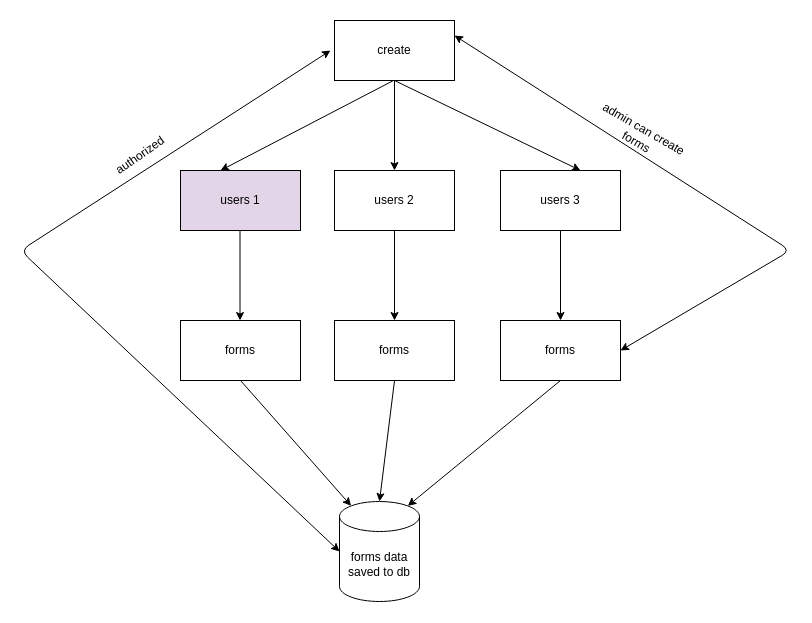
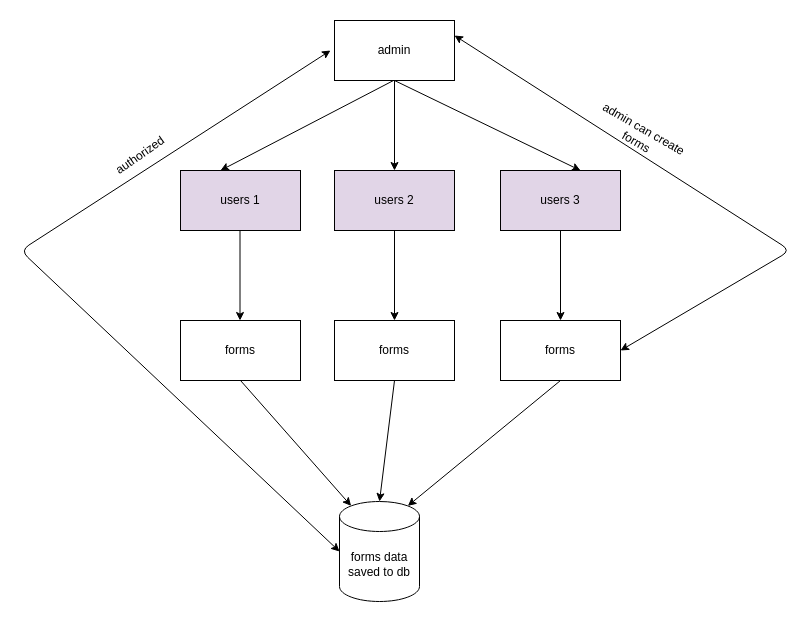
  <mxCell id="0" />
  <mxCell id="1" parent="0" />
- <mxCell id="2" value="create" style="rounded=0;whiteSpace=wrap;html=1;" vertex="1" parent="1"><mxGeometry x="334" y="20" width="120" height="60" as="geometry" /></mxCell>
+ <mxCell id="2" value="admin" style="rounded=0;whiteSpace=wrap;html=1;" vertex="1" parent="1"><mxGeometry x="334" y="20" width="120" height="60" as="geometry" /></mxCell>
  <mxCell id="3" value="" style="endArrow=classic;html=1;rounded=0;" edge="1" parent="1"><mxGeometry width="50" height="50" relative="1" as="geometry"><mxPoint x="394" y="80" as="sourcePoint" /><mxPoint x="394" y="170" as="targetPoint" /></mxGeometry></mxCell>
- <mxCell id="4" value="users 2" style="rounded=0;whiteSpace=wrap;html=1;" vertex="1" parent="1"><mxGeometry x="334" y="170" width="120" height="60" as="geometry" /></mxCell>
+ <mxCell id="4" value="users 2" style="rounded=0;whiteSpace=wrap;html=1;fillColor=#e1d5e7;" vertex="1" parent="1"><mxGeometry x="334" y="170" width="120" height="60" as="geometry" /></mxCell>
  <mxCell id="5" value="" style="endArrow=classic;html=1;rounded=0;" edge="1" parent="1"><mxGeometry width="50" height="50" relative="1" as="geometry"><mxPoint x="393" y="80" as="sourcePoint" /><mxPoint x="220" y="170" as="targetPoint" /></mxGeometry></mxCell>
  <mxCell id="6" value="" style="endArrow=classic;html=1;rounded=0;" edge="1" parent="1"><mxGeometry width="50" height="50" relative="1" as="geometry"><mxPoint x="394" y="80" as="sourcePoint" /><mxPoint x="580" y="170" as="targetPoint" /></mxGeometry></mxCell>
- <mxCell id="7" value="users 3" style="rounded=0;whiteSpace=wrap;html=1;" vertex="1" parent="1"><mxGeometry x="500" y="170" width="120" height="60" as="geometry" /></mxCell>
+ <mxCell id="7" value="users 3" style="rounded=0;whiteSpace=wrap;html=1;fillColor=#e1d5e7;" vertex="1" parent="1"><mxGeometry x="500" y="170" width="120" height="60" as="geometry" /></mxCell>
  <mxCell id="8" value="users 1" style="rounded=0;whiteSpace=wrap;html=1;fillColor=#e1d5e7;" vertex="1" parent="1"><mxGeometry x="180" y="170" width="120" height="60" as="geometry" /></mxCell>
  <mxCell id="9" value="forms" style="rounded=0;whiteSpace=wrap;html=1;" vertex="1" parent="1"><mxGeometry x="334" y="320" width="120" height="60" as="geometry" /></mxCell>
  <mxCell id="10" value="" style="endArrow=classic;html=1;rounded=0;" edge="1" parent="1"><mxGeometry width="50" height="50" relative="1" as="geometry"><mxPoint x="394" y="230" as="sourcePoint" /><mxPoint x="394" y="320" as="targetPoint" /></mxGeometry></mxCell>
  <mxCell id="11" value="" style="endArrow=classic;html=1;rounded=0;exitX=0.25;exitY=1;exitDx=0;exitDy=0;entryX=0.25;entryY=0;entryDx=0;entryDy=0;" edge="1" parent="1"><mxGeometry width="50" height="50" relative="1" as="geometry"><mxPoint x="239.5" y="230" as="sourcePoint" /><mxPoint x="239.5" y="320" as="targetPoint" /></mxGeometry></mxCell>
  <mxCell id="12" value="" style="endArrow=classic;html=1;rounded=0;exitX=0.5;exitY=1;exitDx=0;exitDy=0;entryX=0.5;entryY=0;entryDx=0;entryDy=0;" edge="1" parent="1" source="7" target="15"><mxGeometry width="50" height="50" relative="1" as="geometry"><mxPoint x="394" y="230" as="sourcePoint" /><mxPoint x="394" y="310" as="targetPoint" /></mxGeometry></mxCell>
  <mxCell id="13" value="forms&amp;nbsp;&lt;span style=&quot;background-color: initial;&quot;&gt;data&lt;/span&gt;&lt;div&gt;&lt;span style=&quot;background-color: initial;&quot;&gt;saved to db&lt;/span&gt;&lt;/div&gt;" style="shape=cylinder3;whiteSpace=wrap;html=1;boundedLbl=1;backgroundOutline=1;size=15;" vertex="1" parent="1"><mxGeometry x="339" y="501" width="80" height="100" as="geometry" /></mxCell>
  <mxCell id="14" value="" style="endArrow=classic;html=1;rounded=0;exitX=0.5;exitY=1;exitDx=0;exitDy=0;entryX=0.5;entryY=0;entryDx=0;entryDy=0;entryPerimeter=0;" edge="1" parent="1" source="9" target="13"><mxGeometry width="50" height="50" relative="1" as="geometry"><mxPoint x="360" y="590" as="sourcePoint" /><mxPoint x="410" y="540" as="targetPoint" /></mxGeometry></mxCell>
  <mxCell id="15" value="forms" style="rounded=0;whiteSpace=wrap;html=1;" vertex="1" parent="1"><mxGeometry x="500" y="320" width="120" height="60" as="geometry" /></mxCell>
  <mxCell id="16" value="forms" style="rounded=0;whiteSpace=wrap;html=1;" vertex="1" parent="1"><mxGeometry x="180" y="320" width="120" height="60" as="geometry" /></mxCell>
  <mxCell id="17" value="" style="endArrow=classic;html=1;rounded=0;exitX=0.5;exitY=1;exitDx=0;exitDy=0;entryX=0.855;entryY=0;entryDx=0;entryDy=4.35;entryPerimeter=0;" edge="1" parent="1" source="15" target="13"><mxGeometry width="50" height="50" relative="1" as="geometry"><mxPoint x="394.5" y="380" as="sourcePoint" /><mxPoint x="395.5" y="500" as="targetPoint" /></mxGeometry></mxCell>
  <mxCell id="18" value="" style="endArrow=classic;html=1;rounded=0;exitX=0.5;exitY=1;exitDx=0;exitDy=0;entryX=0.145;entryY=0;entryDx=0;entryDy=4.35;entryPerimeter=0;" edge="1" parent="1" source="16" target="13"><mxGeometry width="50" height="50" relative="1" as="geometry"><mxPoint x="394.5" y="380" as="sourcePoint" /><mxPoint x="395.5" y="500" as="targetPoint" /></mxGeometry></mxCell>
  <mxCell id="19" value="" style="endArrow=classic;startArrow=classic;html=1;rounded=1;exitX=0;exitY=0.5;exitDx=0;exitDy=0;exitPerimeter=0;curved=0;" edge="1" parent="1" source="13"><mxGeometry width="50" height="50" relative="1" as="geometry"><mxPoint x="50" y="390" as="sourcePoint" /><mxPoint x="330" y="50" as="targetPoint" /><Array as="points"><mxPoint x="20" y="250" /></Array></mxGeometry></mxCell>
  <mxCell id="20" value="authorized" style="text;html=1;align=center;verticalAlign=middle;whiteSpace=wrap;rounded=0;rotation=-35;" vertex="1" parent="1"><mxGeometry x="90" y="130" width="100" height="50" as="geometry" /></mxCell>
  <mxCell id="21" value="" style="endArrow=classic;startArrow=classic;html=1;rounded=1;exitX=1;exitY=0.5;exitDx=0;exitDy=0;curved=0;entryX=1;entryY=0.25;entryDx=0;entryDy=0;" edge="1" parent="1" source="15" target="2"><mxGeometry width="50" height="50" relative="1" as="geometry"><mxPoint x="350" y="570" as="sourcePoint" /><mxPoint x="340" y="60" as="targetPoint" /><Array as="points"><mxPoint x="790" y="250" /></Array></mxGeometry></mxCell>
  <mxCell id="22" value="admin can create forms" style="text;html=1;align=center;verticalAlign=middle;whiteSpace=wrap;rounded=0;rotation=30;" vertex="1" parent="1"><mxGeometry x="590" y="110" width="100" height="50" as="geometry" /></mxCell>
